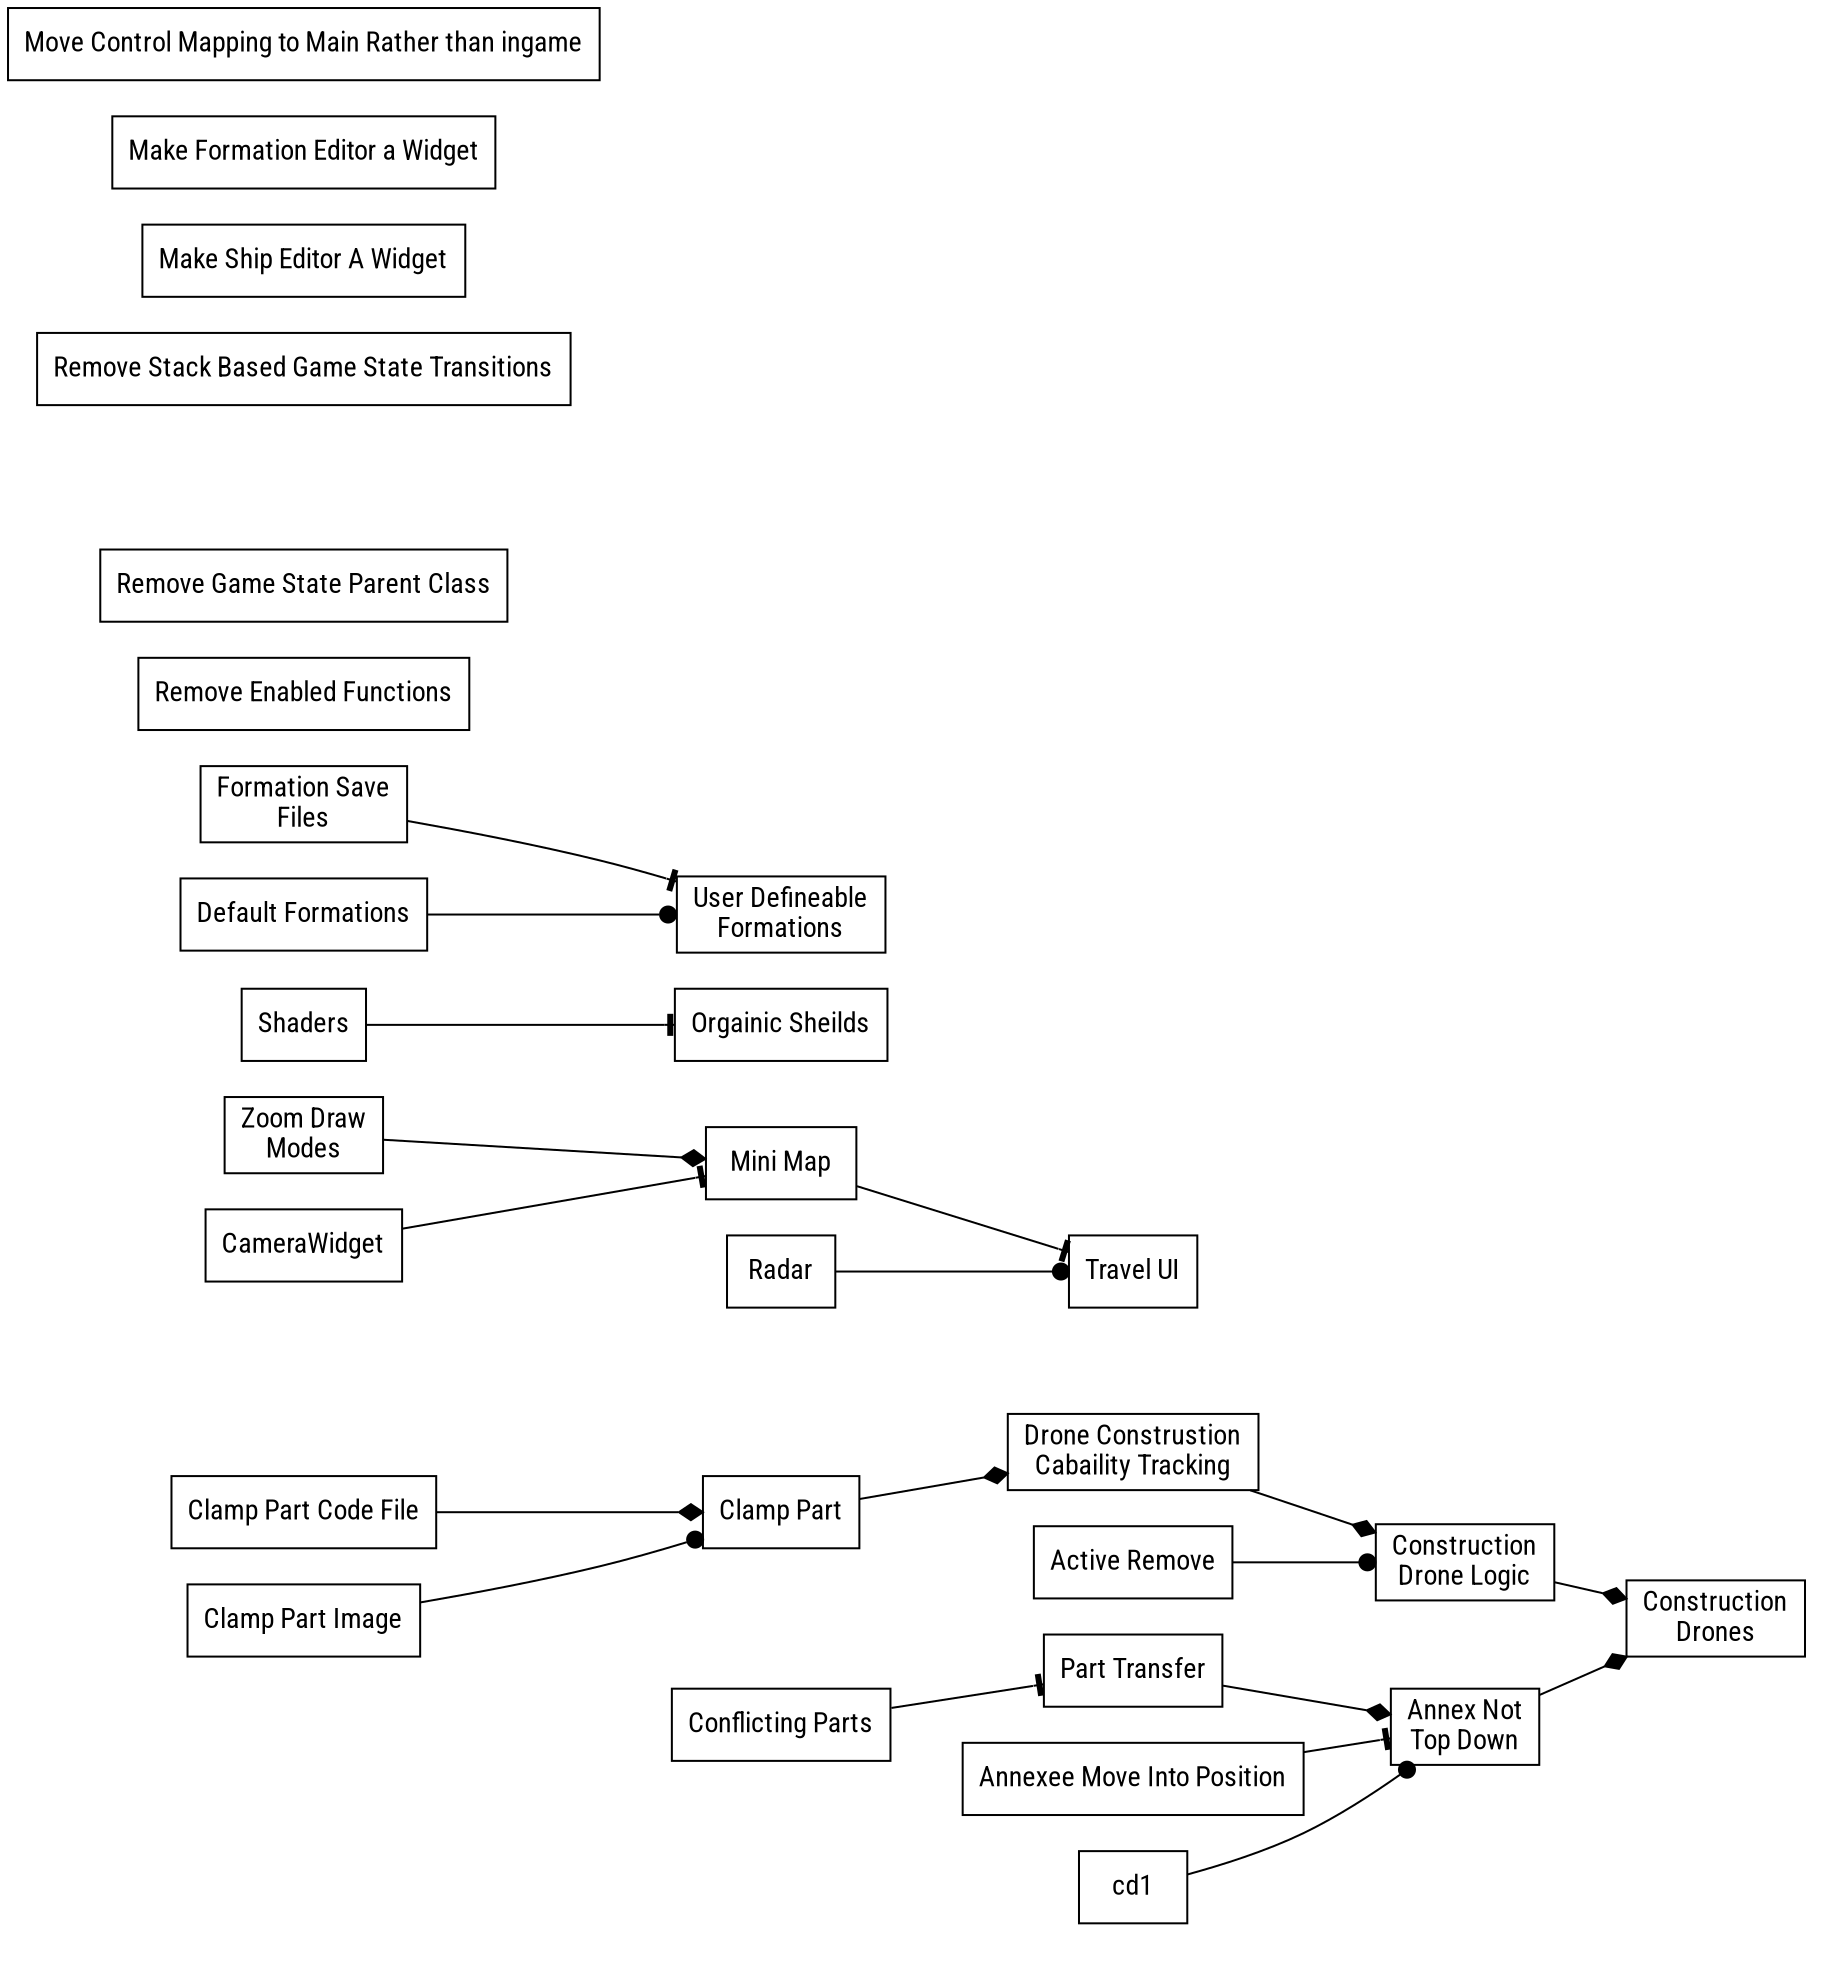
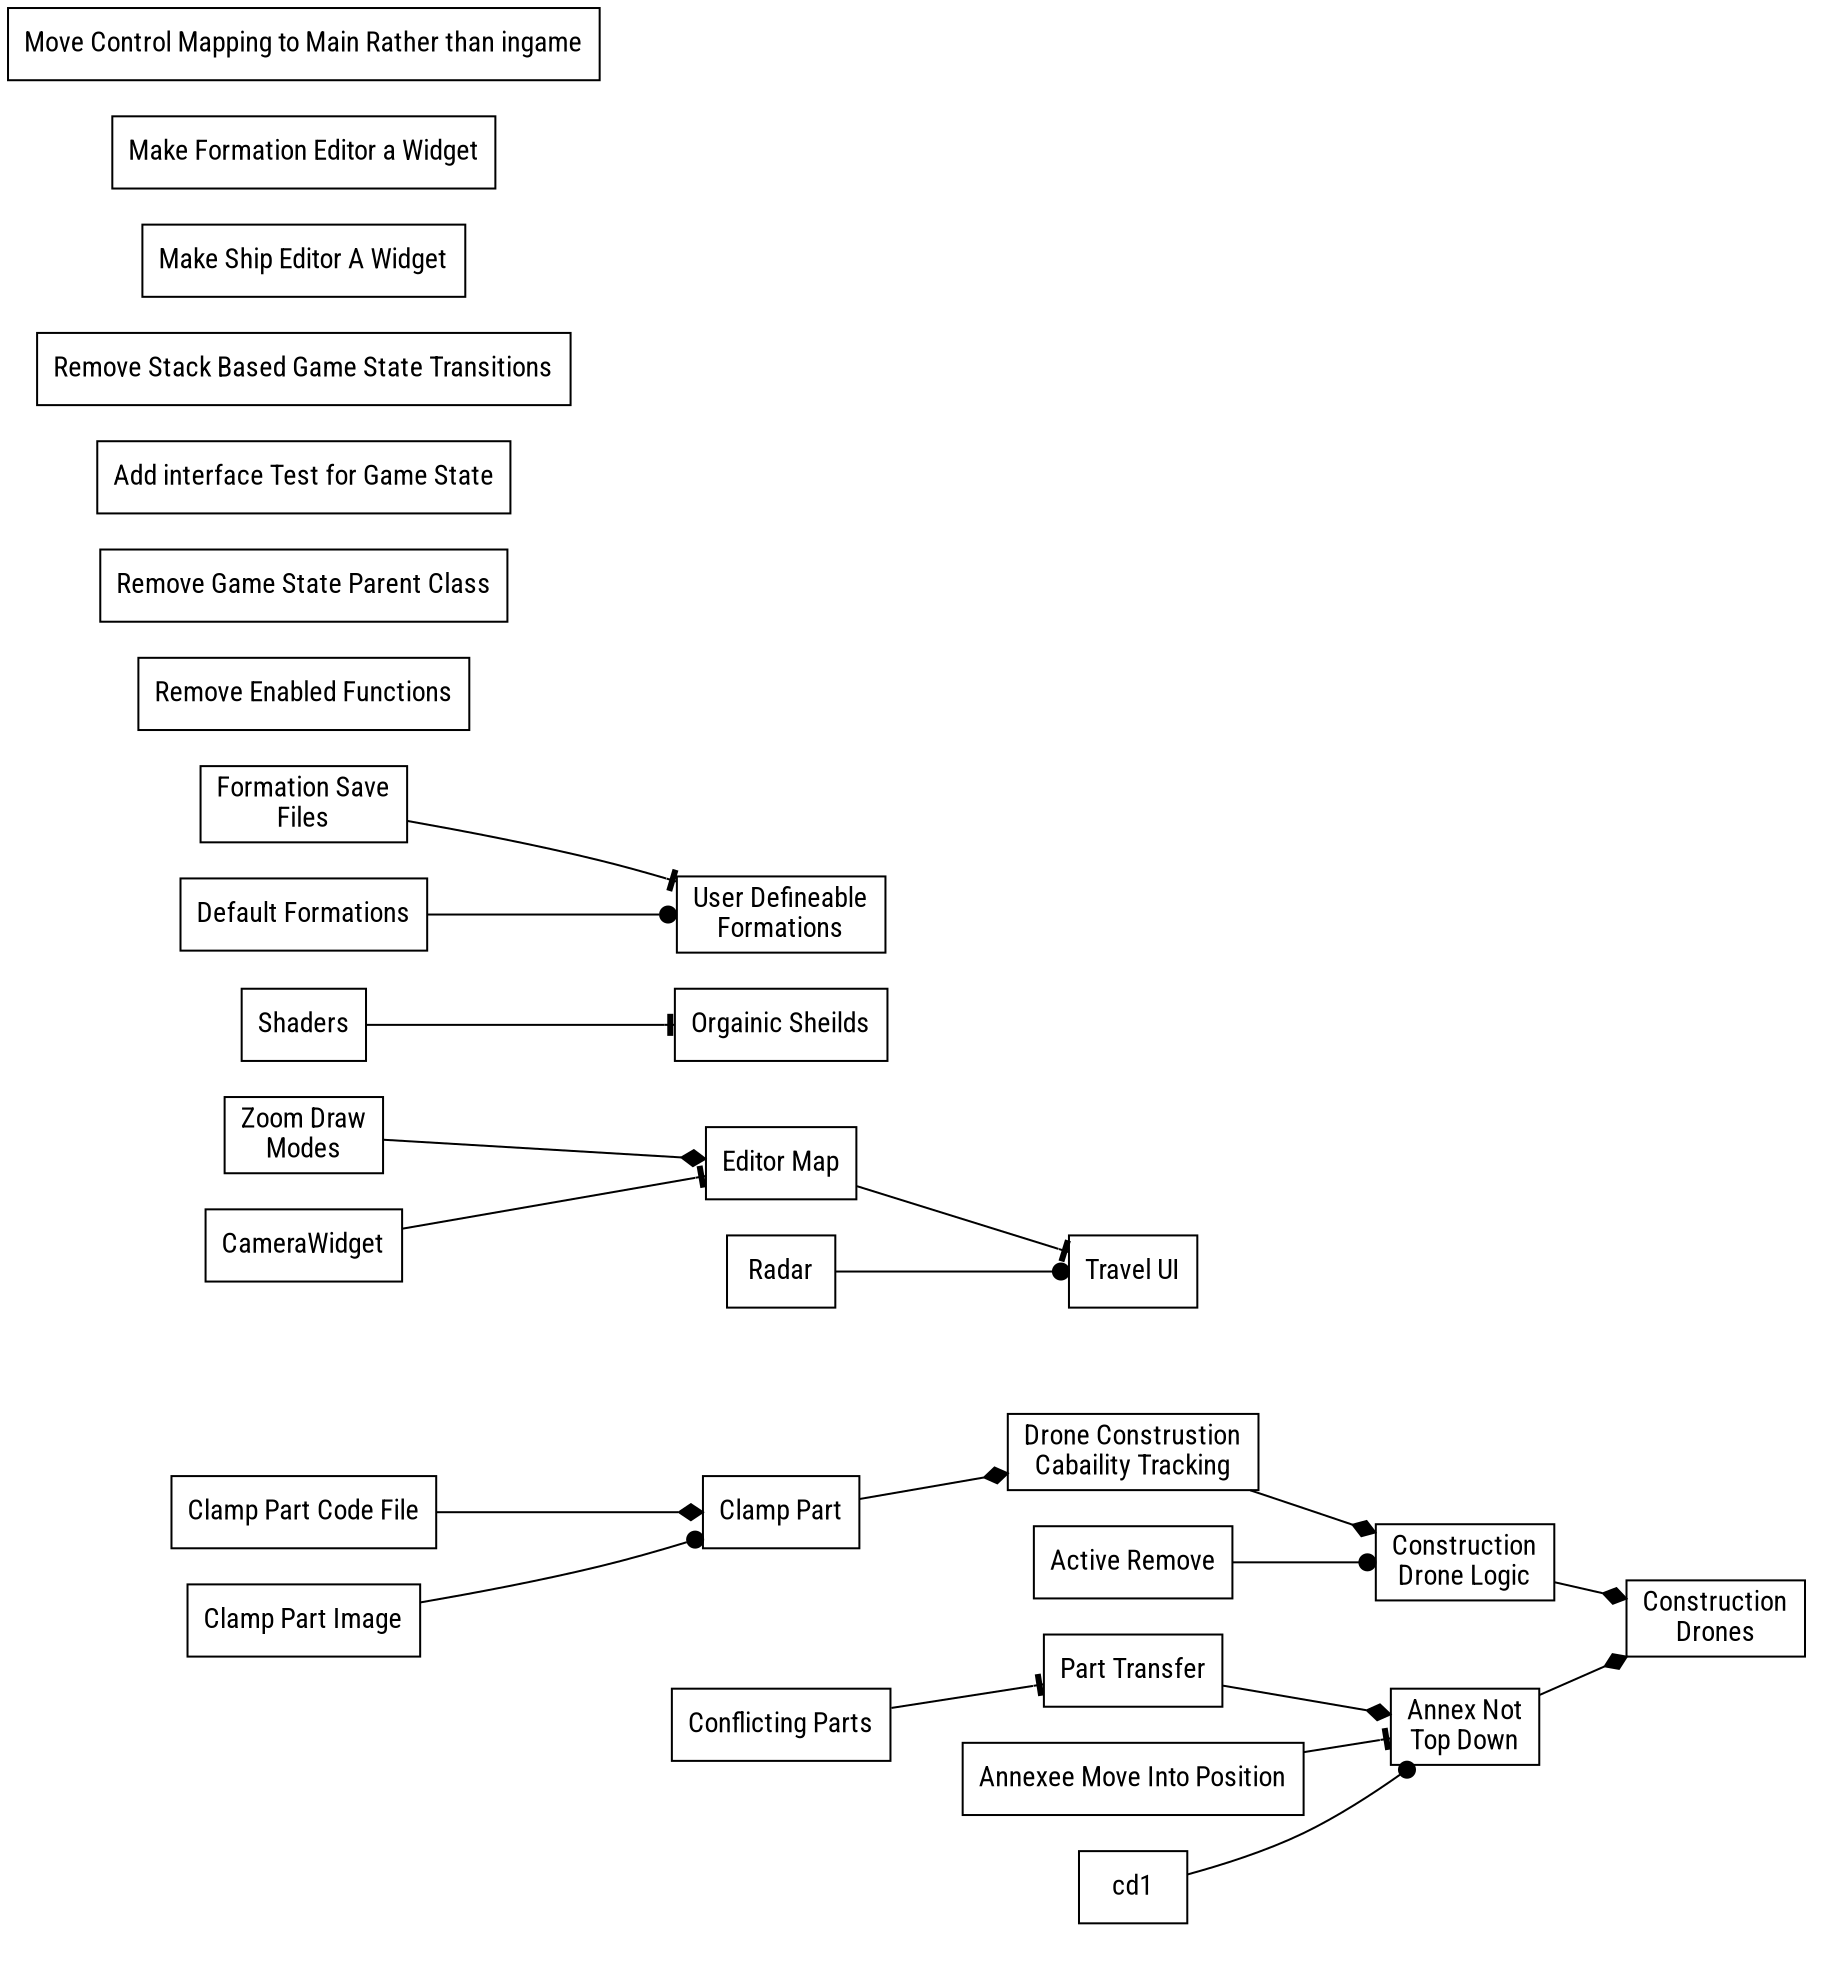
  digraph {
    fontname="Roboto Condensed"
    rankdir=LR
    node [fontname="Roboto Condensed" shape=box]
    edge [arrowhead=diamond fontname="Roboto Condensed"]
    n1 [label="Clamp Part"]
    n2 [label="Clamp Part Code File"]
    n3 [label="Clamp Part Image"]
    n4 [label="Construction\nDrones"]
    n5 [label="Annex Not\nTop Down"]
    n6 [label="Conflicting Parts"]
    n7 [label="Part Transfer"]
    n8 [label="Drone Construstion\nCabaility Tracking"]
    n9 [label="Construction\nDrone Logic"]
    n10 [label="Active Remove"]
    n11 [label="Annexee Move Into Position"]
    cd1
    n13 [label="Travel UI"]
-   n14 [label="Mini Map"]
+   n14 [label="Editor Map"]
    n15 [label=Radar]
    n16 [label="Zoom Draw\nModes"]
    n17 [label=CameraWidget]
    n18 [label="Orgainic Sheilds"]
    n19 [label=Shaders]
    n20 [label="User Defineable\nFormations"]
    n21 [label="Formation Save\nFiles"]
    n22 [label="Default Formations"]
    "Remove Enabled Functions"
    "Remove Game State Parent Class"
+   "Add interface Test for Game State"
    "Remove Stack Based Game State Transitions"
    "Make Ship Editor A Widget"
    "Make Formation Editor a Widget"
    "Move Control Mapping to Main Rather than ingame"
    subgraph sub_1 {
      cluster=true
      label=ConstructionDrones
      n4
      n5
      n6
      n7
      n8
      n9
      n10
      n11
      cd1
      subgraph sub_2 {
        cluster=true
        label="Clamp Part"
        n1
        n2
        n3
      }
    }
    n1 -> n8
    n2 -> n1
    n3 -> n1 [arrowhead=dot]
    n5 -> n4
    n6 -> n7 [arrowhead=tee]
    n7 -> n5
    n8 -> n9
    n9 -> n4
    n10 -> n9 [arrowhead=dot]
    n11 -> n5 [arrowhead=tee]
    cd1 -> n5 [arrowhead=dot]
    n14 -> n13 [arrowhead=tee]
    n15 -> n13 [arrowhead=dot]
    n16 -> n14
    n17 -> n14 [arrowhead=tee]
    n19 -> n18 [arrowhead=tee]
    n21 -> n20 [arrowhead=tee]
    n22 -> n20 [arrowhead=dot]
  }
